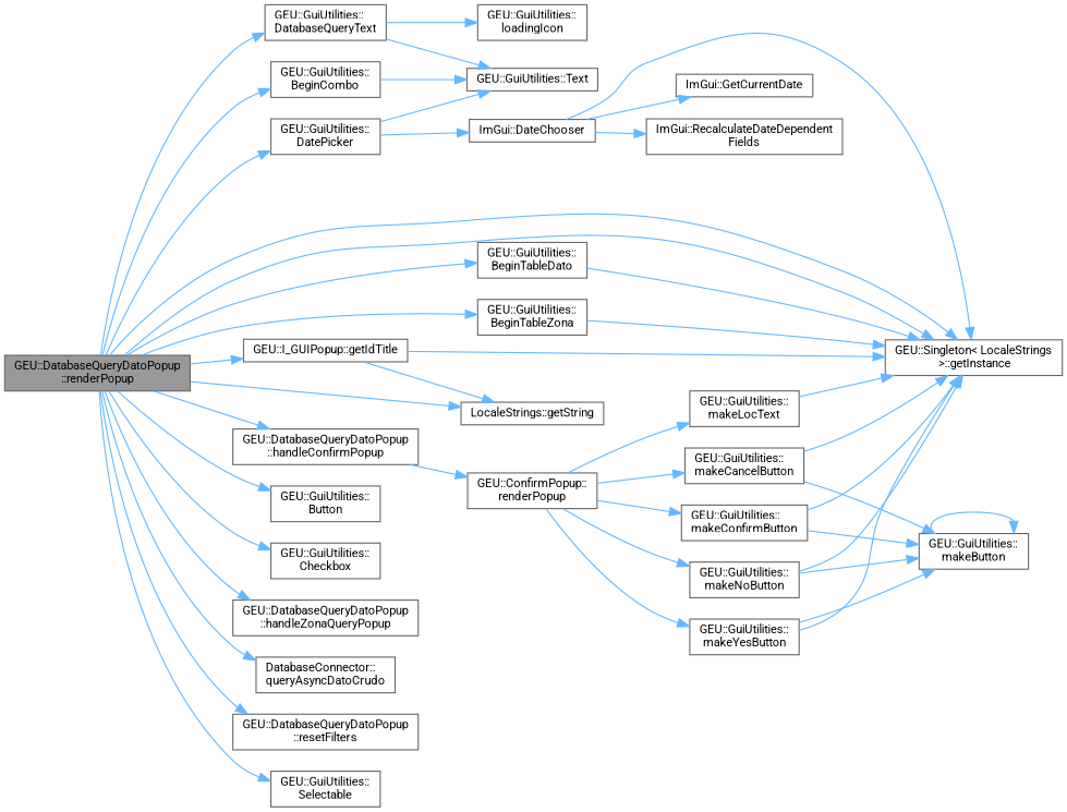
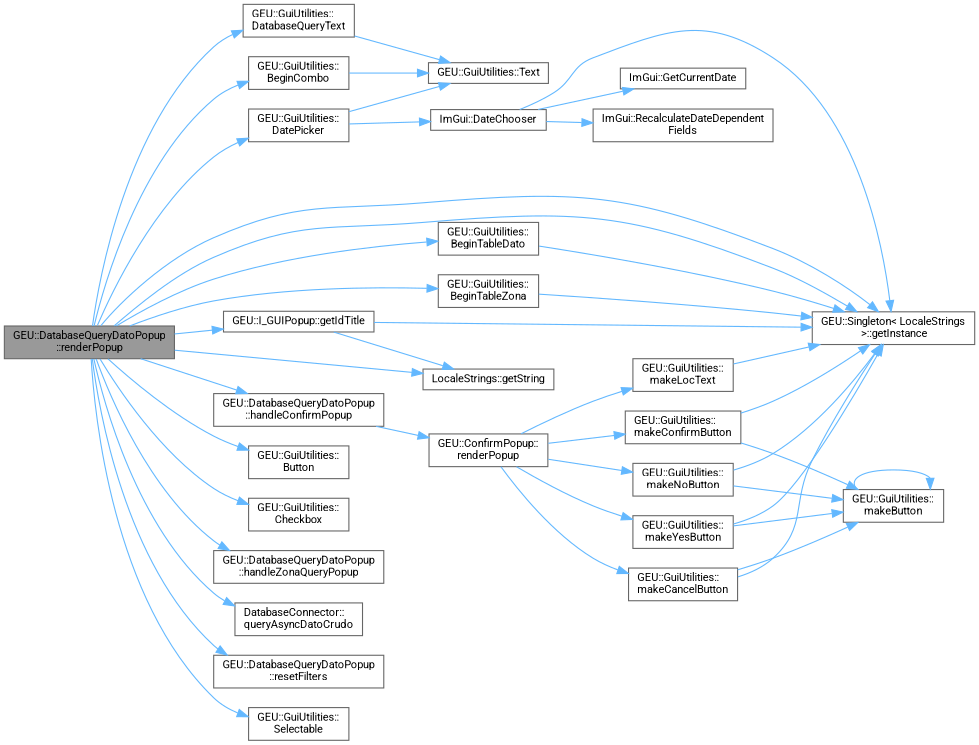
  digraph {
    fontname=Roboto
    rankdir=LR
    node [color=grey40 fillcolor=white fontname=Roboto fontsize=10 shape=box style=filled]
    edge [color=steelblue1 fontname=Roboto fontsize=10 labelfontname=Helvetica labelfontsize=10 style=solid]
    n1 [color=gray40 fillcolor=grey60 fontcolor=black height=0.2 label="GEU::DatabaseQueryDatoPopup\l::renderPopup" width=0.4]
    n2 [height=0.2 label="GEU::GuiUtilities::\lBeginCombo" width=0.4]
    n3 [height=0.2 label="GEU::GuiUtilities::\lBeginTableDato" width=0.4]
    n4 [height=0.2 label="GEU::Singleton\< LocaleStrings\l \>::getInstance" width=0.4]
    n5 [height=0.2 label="GEU::GuiUtilities::\lBeginTableZona" width=0.4]
    n6 [height=0.2 label="GEU::GuiUtilities::\lButton" width=0.4]
    n7 [height=0.2 label="GEU::GuiUtilities::\lCheckbox" width=0.4]
    n8 [height=0.2 label="GEU::GuiUtilities::\lDatabaseQueryText" width=0.4]
    n9 [height=0.2 label="GEU::GuiUtilities::\lDatePicker" width=0.4]
    n10 [height=0.2 label="GEU::I_GUIPopup::getIdTitle" width=0.4]
    n11 [height=0.2 label="LocaleStrings::getString" width=0.4]
    n12 [height=0.2 label="GEU::DatabaseQueryDatoPopup\l::handleConfirmPopup" width=0.4]
    n13 [height=0.2 label="GEU::DatabaseQueryDatoPopup\l::handleZonaQueryPopup" width=0.4]
    n14 [height=0.2 label="DatabaseConnector::\lqueryAsyncDatoCrudo" width=0.4]
    n15 [height=0.2 label="GEU::DatabaseQueryDatoPopup\l::resetFilters" width=0.4]
    n16 [height=0.2 label="GEU::GuiUtilities::\lSelectable" width=0.4]
    n17 [height=0.2 label="GEU::GuiUtilities::Text" width=0.4]
-   n18 [height=0.2 label="GEU::GuiUtilities::\lloadingIcon" width=0.4]
    n19 [height=0.2 label="ImGui::DateChooser" width=0.4]
    n20 [height=0.2 label="GEU::ConfirmPopup::\lrenderPopup" width=0.4]
    n21 [height=0.2 label="ImGui::GetCurrentDate" width=0.4]
    n22 [height=0.2 label="ImGui::RecalculateDateDependent\lFields" width=0.4]
    n23 [height=0.2 label="GEU::GuiUtilities::\lmakeCancelButton" width=0.4]
    n24 [height=0.2 label="GEU::GuiUtilities::\lmakeConfirmButton" width=0.4]
    n25 [height=0.2 label="GEU::GuiUtilities::\lmakeLocText" width=0.4]
    n26 [height=0.2 label="GEU::GuiUtilities::\lmakeNoButton" width=0.4]
    n27 [height=0.2 label="GEU::GuiUtilities::\lmakeYesButton" width=0.4]
    n28 [height=0.2 label="GEU::GuiUtilities::\lmakeButton" width=0.4]
    n1 -> n2
    n1 -> n3
    n1 -> n4
    n1 -> n4
    n1 -> n5
    n1 -> n6
    n1 -> n7
    n1 -> n8
    n1 -> n9
    n1 -> n10
    n1 -> n11
    n1 -> n12
    n1 -> n13
    n1 -> n14
    n1 -> n15
    n1 -> n16
    n2 -> n17
    n3 -> n4
    n5 -> n4
    n8 -> n17
-   n8 -> n18
    n9 -> n17
    n9 -> n19
    n10 -> n4
    n10 -> n11
    n12 -> n20
    n19 -> n4
    n19 -> n21
    n19 -> n22
    n20 -> n23
    n20 -> n24
    n20 -> n25
    n20 -> n26
    n20 -> n27
    n23 -> n4
    n23 -> n28
    n24 -> n4
    n24 -> n28
    n25 -> n4
    n26 -> n4
    n26 -> n28
    n27 -> n4
    n27 -> n28
    n28 -> n28
  }
